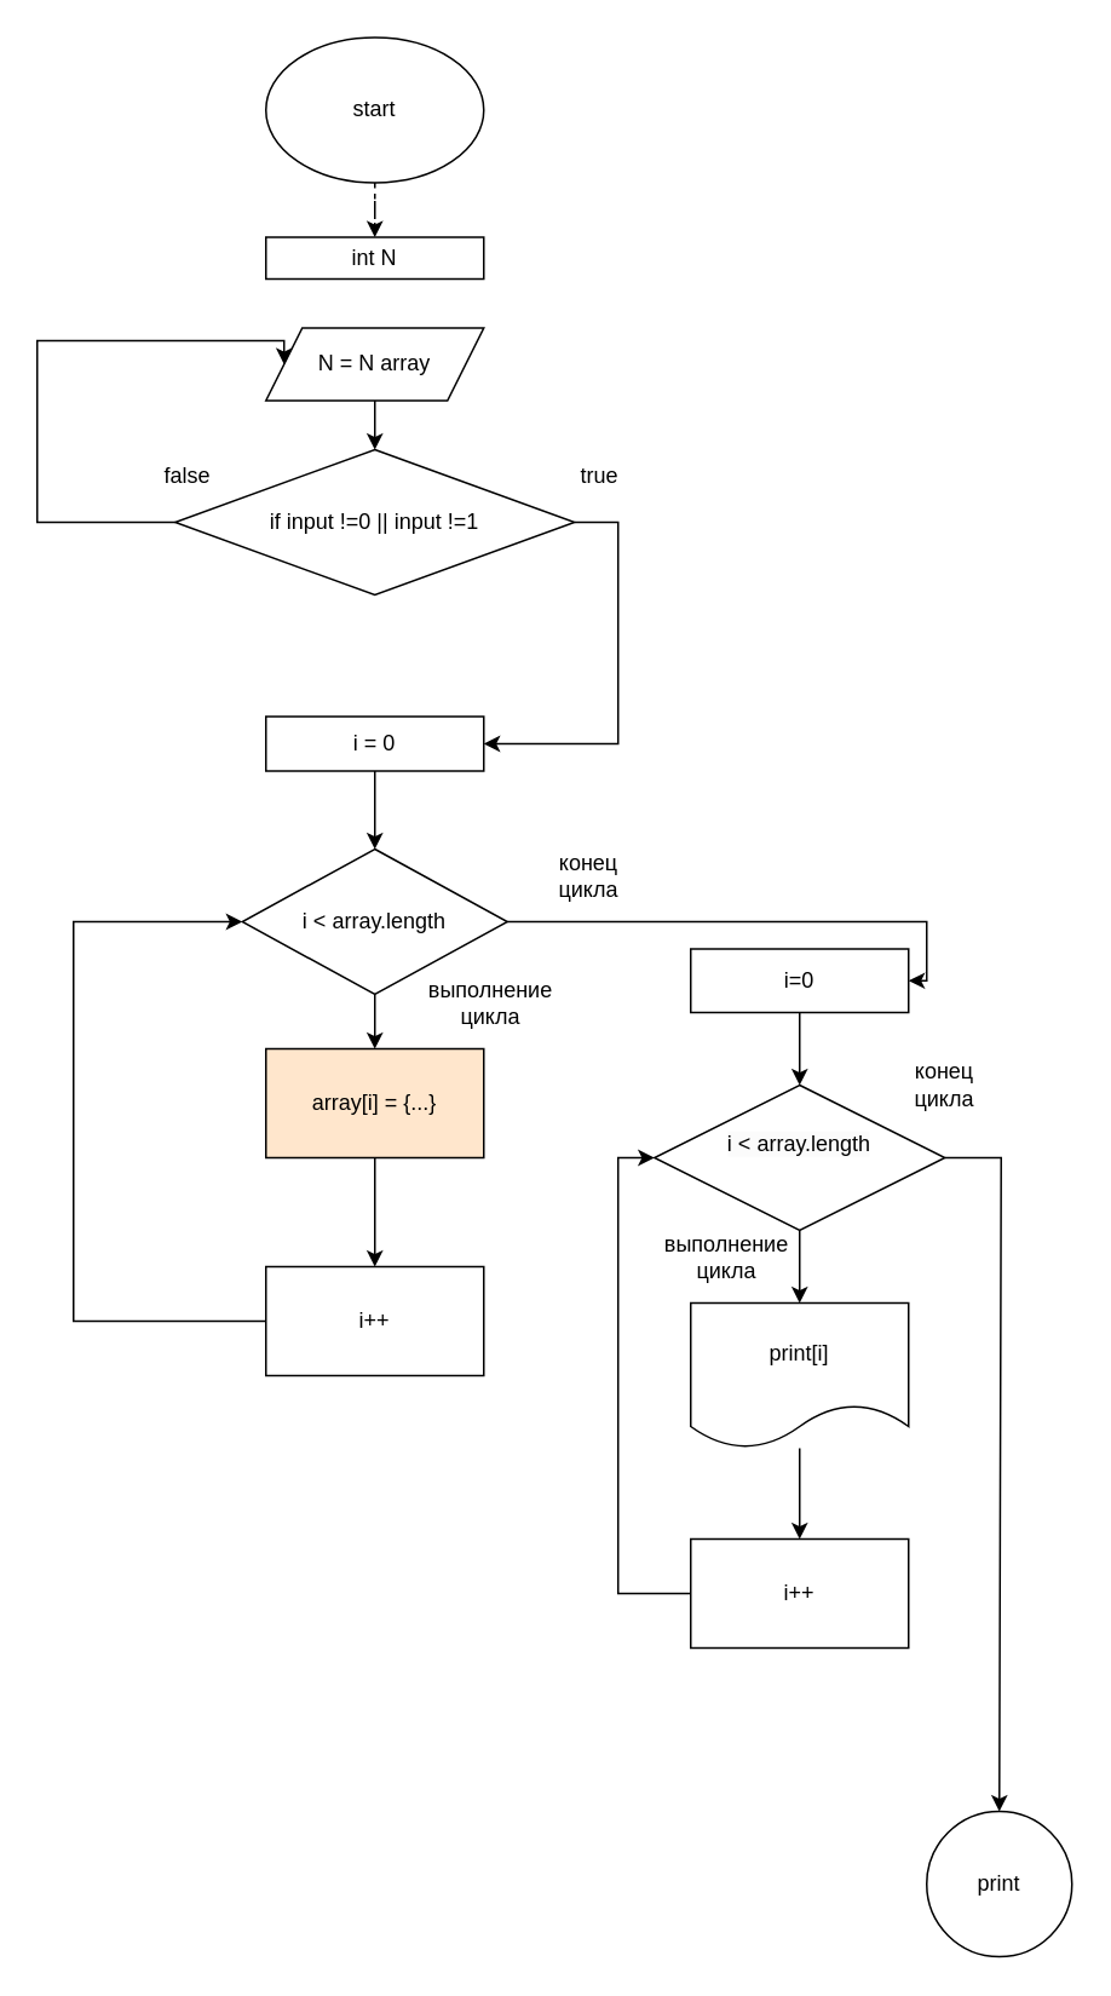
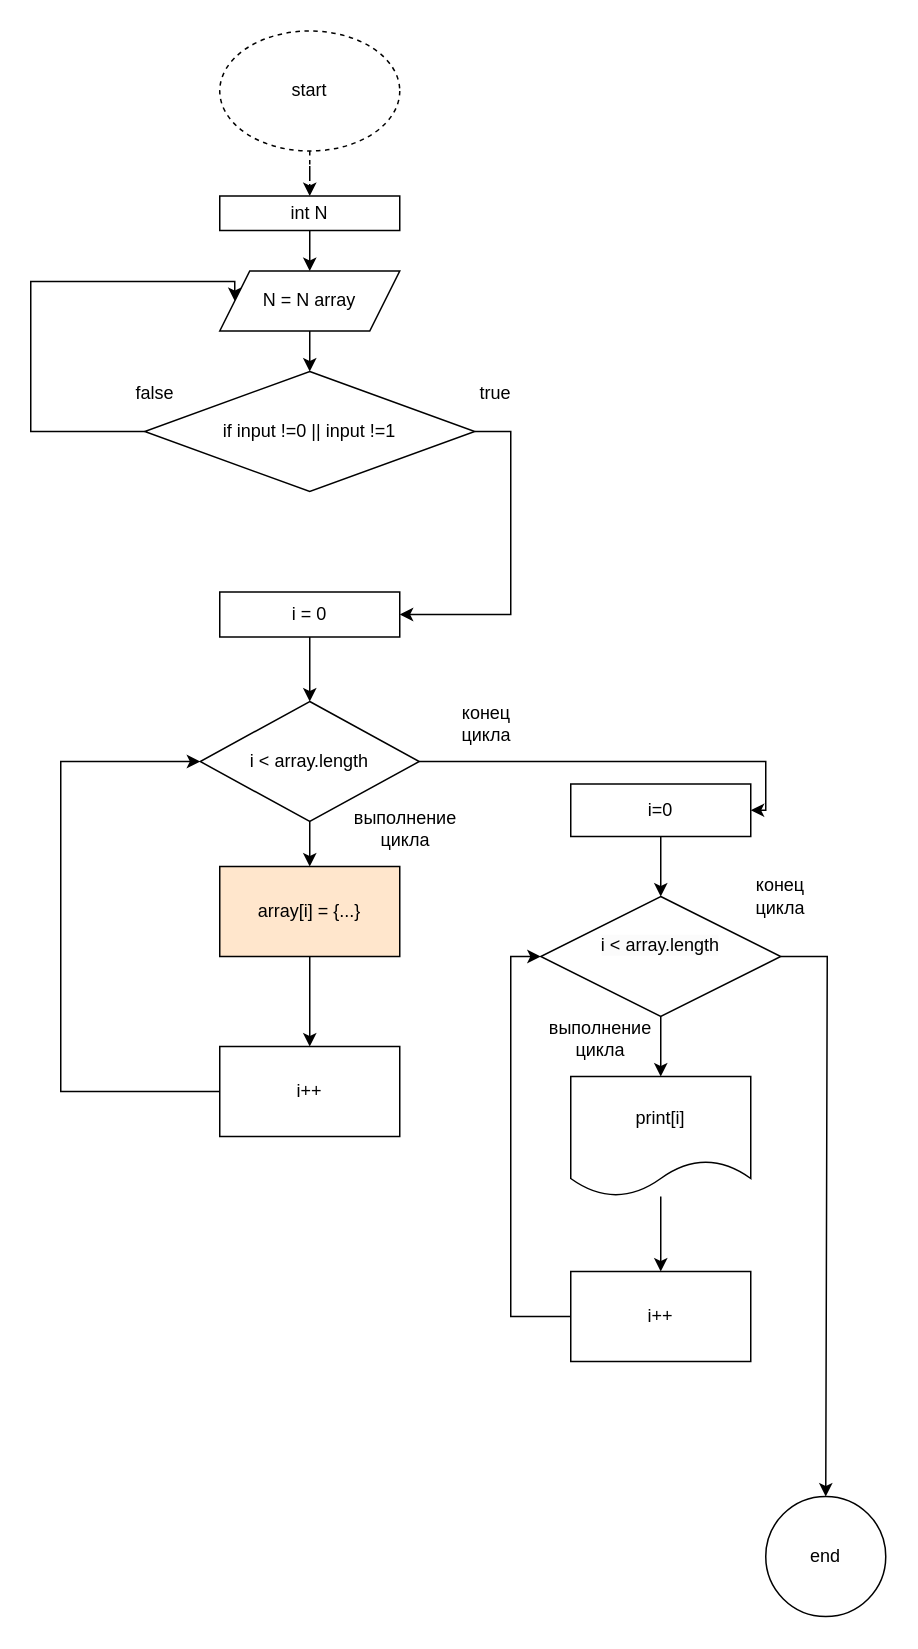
  <mxCell id="0" />
  <mxCell id="1" parent="0" />
- <mxCell id="3" value="start" style="ellipse;whiteSpace=wrap;html=1;labelBackgroundColor=none;" parent="1" vertex="1"><mxGeometry x="146" y="20" width="120" height="80" as="geometry" /></mxCell>
+ <mxCell id="2" value="" style="edgeStyle=orthogonalEdgeStyle;rounded=0;orthogonalLoop=1;jettySize=auto;html=1;" parent="1" source="20" target="5" edge="1"><mxGeometry relative="1" as="geometry" /></mxCell>
+ <mxCell id="3" value="start" style="ellipse;whiteSpace=wrap;html=1;labelBackgroundColor=none;dashed=1;" parent="1" vertex="1"><mxGeometry x="146" y="20" width="120" height="80" as="geometry" /></mxCell>
  <mxCell id="4" value="" style="edgeStyle=orthogonalEdgeStyle;rounded=0;orthogonalLoop=1;jettySize=auto;html=1;" edge="1" parent="1" source="5" target="33"><mxGeometry relative="1" as="geometry" /></mxCell>
  <mxCell id="5" value="N = N array" style="shape=parallelogram;perimeter=parallelogramPerimeter;whiteSpace=wrap;html=1;fixedSize=1;labelBackgroundColor=none;" parent="1" vertex="1"><mxGeometry x="146" y="180" width="120" height="40" as="geometry" /></mxCell>
  <mxCell id="6" value="" style="edgeStyle=orthogonalEdgeStyle;rounded=0;orthogonalLoop=1;jettySize=auto;html=1;" parent="1" source="7" target="10" edge="1"><mxGeometry relative="1" as="geometry" /></mxCell>
  <mxCell id="7" value="i = 0" style="rounded=0;whiteSpace=wrap;html=1;" parent="1" vertex="1"><mxGeometry x="146" y="394" width="120" height="30" as="geometry" /></mxCell>
  <mxCell id="8" value="" style="edgeStyle=orthogonalEdgeStyle;rounded=0;orthogonalLoop=1;jettySize=auto;html=1;" parent="1" source="10" target="13" edge="1"><mxGeometry relative="1" as="geometry" /></mxCell>
  <mxCell id="9" style="edgeStyle=orthogonalEdgeStyle;rounded=0;orthogonalLoop=1;jettySize=auto;html=1;" edge="1" parent="1" source="10" target="25"><mxGeometry relative="1" as="geometry"><mxPoint x="520" y="507" as="targetPoint" /><Array as="points"><mxPoint x="510" y="507" /></Array></mxGeometry></mxCell>
  <mxCell id="10" value="i &amp;lt; array.length" style="rhombus;whiteSpace=wrap;html=1;rounded=0;" parent="1" vertex="1"><mxGeometry x="133" y="467" width="146" height="80" as="geometry" /></mxCell>
  <mxCell id="11" value="конец цикла" style="text;html=1;strokeColor=none;fillColor=none;align=center;verticalAlign=middle;whiteSpace=wrap;rounded=0;" parent="1" vertex="1"><mxGeometry x="294" y="467" width="60" height="30" as="geometry" /></mxCell>
  <mxCell id="12" value="" style="edgeStyle=orthogonalEdgeStyle;rounded=0;orthogonalLoop=1;jettySize=auto;html=1;" parent="1" source="13" edge="1"><mxGeometry relative="1" as="geometry"><mxPoint x="206" y="697" as="targetPoint" /></mxGeometry></mxCell>
  <mxCell id="13" value="array[i] = {...}" style="whiteSpace=wrap;html=1;rounded=0;fillColor=#ffe6cc;" parent="1" vertex="1"><mxGeometry x="146" y="577" width="120" height="60" as="geometry" /></mxCell>
  <mxCell id="14" style="edgeStyle=orthogonalEdgeStyle;rounded=0;orthogonalLoop=1;jettySize=auto;html=1;entryX=0;entryY=0.5;entryDx=0;entryDy=0;" edge="1" parent="1" source="15" target="28"><mxGeometry relative="1" as="geometry"><Array as="points"><mxPoint x="340" y="877" /><mxPoint x="340" y="637" /></Array></mxGeometry></mxCell>
  <mxCell id="15" value="i++" style="whiteSpace=wrap;html=1;rounded=0;" parent="1" vertex="1"><mxGeometry x="380" y="847" width="120" height="60" as="geometry" /></mxCell>
  <mxCell id="16" value="выполнение цикла" style="text;html=1;strokeColor=none;fillColor=none;align=center;verticalAlign=middle;whiteSpace=wrap;rounded=0;" parent="1" vertex="1"><mxGeometry x="240" y="537" width="60" height="30" as="geometry" /></mxCell>
  <mxCell id="17" style="edgeStyle=orthogonalEdgeStyle;rounded=0;orthogonalLoop=1;jettySize=auto;html=1;" edge="1" parent="1" source="18"><mxGeometry relative="1" as="geometry"><mxPoint x="440" y="847" as="targetPoint" /></mxGeometry></mxCell>
  <mxCell id="18" value="print[i]" style="shape=document;whiteSpace=wrap;html=1;boundedLbl=1;" vertex="1" parent="1"><mxGeometry x="380" y="717" width="120" height="80" as="geometry" /></mxCell>
  <mxCell id="19" value="" style="edgeStyle=orthogonalEdgeStyle;rounded=0;orthogonalLoop=1;jettySize=auto;html=1;dashed=1;" edge="1" parent="1" source="3" target="20"><mxGeometry relative="1" as="geometry"><mxPoint x="206" y="100" as="sourcePoint" /><mxPoint x="206" y="180" as="targetPoint" /></mxGeometry></mxCell>
  <mxCell id="20" value="int N" style="whiteSpace=wrap;html=1;labelBackgroundColor=none;" vertex="1" parent="1"><mxGeometry x="146" y="130" width="120" height="23" as="geometry" /></mxCell>
  <mxCell id="21" style="edgeStyle=orthogonalEdgeStyle;rounded=0;orthogonalLoop=1;jettySize=auto;html=1;entryX=0;entryY=0.5;entryDx=0;entryDy=0;" edge="1" parent="1" source="22" target="10"><mxGeometry relative="1" as="geometry"><Array as="points"><mxPoint x="40" y="727" /><mxPoint x="40" y="507" /></Array></mxGeometry></mxCell>
  <mxCell id="22" value="i++" style="whiteSpace=wrap;html=1;rounded=0;" vertex="1" parent="1"><mxGeometry x="146" y="697" width="120" height="60" as="geometry" /></mxCell>
- <mxCell id="23" value="print" style="ellipse;whiteSpace=wrap;html=1;rounded=0;" vertex="1" parent="1"><mxGeometry x="510" y="997" width="80" height="80" as="geometry" /></mxCell>
+ <mxCell id="23" value="end" style="ellipse;whiteSpace=wrap;html=1;rounded=0;" vertex="1" parent="1"><mxGeometry x="510" y="997" width="80" height="80" as="geometry" /></mxCell>
  <mxCell id="24" value="" style="edgeStyle=orthogonalEdgeStyle;rounded=0;orthogonalLoop=1;jettySize=auto;html=1;" edge="1" parent="1" source="25" target="28"><mxGeometry relative="1" as="geometry" /></mxCell>
  <mxCell id="25" value="i=0" style="rounded=0;whiteSpace=wrap;html=1;" vertex="1" parent="1"><mxGeometry x="380" y="522" width="120" height="35" as="geometry" /></mxCell>
  <mxCell id="26" value="" style="edgeStyle=orthogonalEdgeStyle;rounded=0;orthogonalLoop=1;jettySize=auto;html=1;" edge="1" parent="1" source="28" target="18"><mxGeometry relative="1" as="geometry" /></mxCell>
  <mxCell id="27" style="edgeStyle=orthogonalEdgeStyle;rounded=0;orthogonalLoop=1;jettySize=auto;html=1;" edge="1" parent="1" source="28"><mxGeometry relative="1" as="geometry"><mxPoint x="550" y="997" as="targetPoint" /><Array as="points"><mxPoint x="551" y="637" /></Array></mxGeometry></mxCell>
  <mxCell id="28" value="&#10;&lt;span style=&quot;color: rgb(0, 0, 0); font-family: Helvetica; font-size: 12px; font-style: normal; font-variant-ligatures: normal; font-variant-caps: normal; font-weight: 400; letter-spacing: normal; orphans: 2; text-align: center; text-indent: 0px; text-transform: none; widows: 2; word-spacing: 0px; -webkit-text-stroke-width: 0px; background-color: rgb(251, 251, 251); text-decoration-thickness: initial; text-decoration-style: initial; text-decoration-color: initial; float: none; display: inline !important;&quot;&gt;i &amp;lt; array.length&lt;/span&gt;&#10;&#10;" style="rhombus;whiteSpace=wrap;html=1;" vertex="1" parent="1"><mxGeometry x="360" y="597" width="160" height="80" as="geometry" /></mxCell>
  <mxCell id="29" value="выполнение цикла" style="text;html=1;strokeColor=none;fillColor=none;align=center;verticalAlign=middle;whiteSpace=wrap;rounded=0;" vertex="1" parent="1"><mxGeometry x="370" y="677" width="60" height="30" as="geometry" /></mxCell>
  <mxCell id="30" value="конец цикла" style="text;html=1;strokeColor=none;fillColor=none;align=center;verticalAlign=middle;whiteSpace=wrap;rounded=0;" vertex="1" parent="1"><mxGeometry x="490" y="582" width="60" height="30" as="geometry" /></mxCell>
  <mxCell id="31" style="edgeStyle=orthogonalEdgeStyle;rounded=0;orthogonalLoop=1;jettySize=auto;html=1;entryX=0;entryY=0.5;entryDx=0;entryDy=0;" edge="1" parent="1" source="33" target="5"><mxGeometry relative="1" as="geometry"><Array as="points"><mxPoint x="20" y="287" /><mxPoint x="20" y="187" /><mxPoint x="156" y="187" /></Array></mxGeometry></mxCell>
  <mxCell id="32" value="" style="edgeStyle=orthogonalEdgeStyle;rounded=0;orthogonalLoop=1;jettySize=auto;html=1;" edge="1" parent="1" source="33" target="7"><mxGeometry relative="1" as="geometry"><Array as="points"><mxPoint x="340" y="287" /><mxPoint x="340" y="409" /></Array></mxGeometry></mxCell>
  <mxCell id="33" value="if input !=0 || input !=1" style="rhombus;whiteSpace=wrap;html=1;" vertex="1" parent="1"><mxGeometry x="96" y="247" width="220" height="80" as="geometry" /></mxCell>
  <mxCell id="34" value="true" style="text;html=1;strokeColor=none;fillColor=none;align=center;verticalAlign=middle;whiteSpace=wrap;rounded=0;" vertex="1" parent="1"><mxGeometry x="300" y="247" width="60" height="30" as="geometry" /></mxCell>
  <mxCell id="35" value="false" style="text;html=1;strokeColor=none;fillColor=none;align=center;verticalAlign=middle;whiteSpace=wrap;rounded=0;" vertex="1" parent="1"><mxGeometry x="73" y="247" width="60" height="30" as="geometry" /></mxCell>
